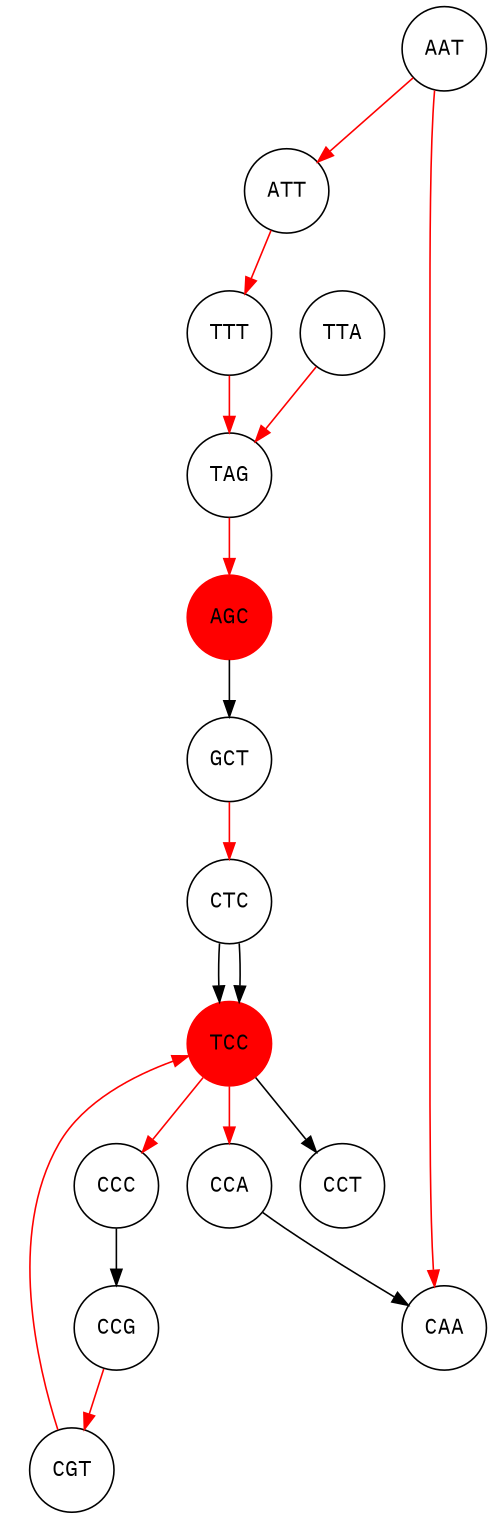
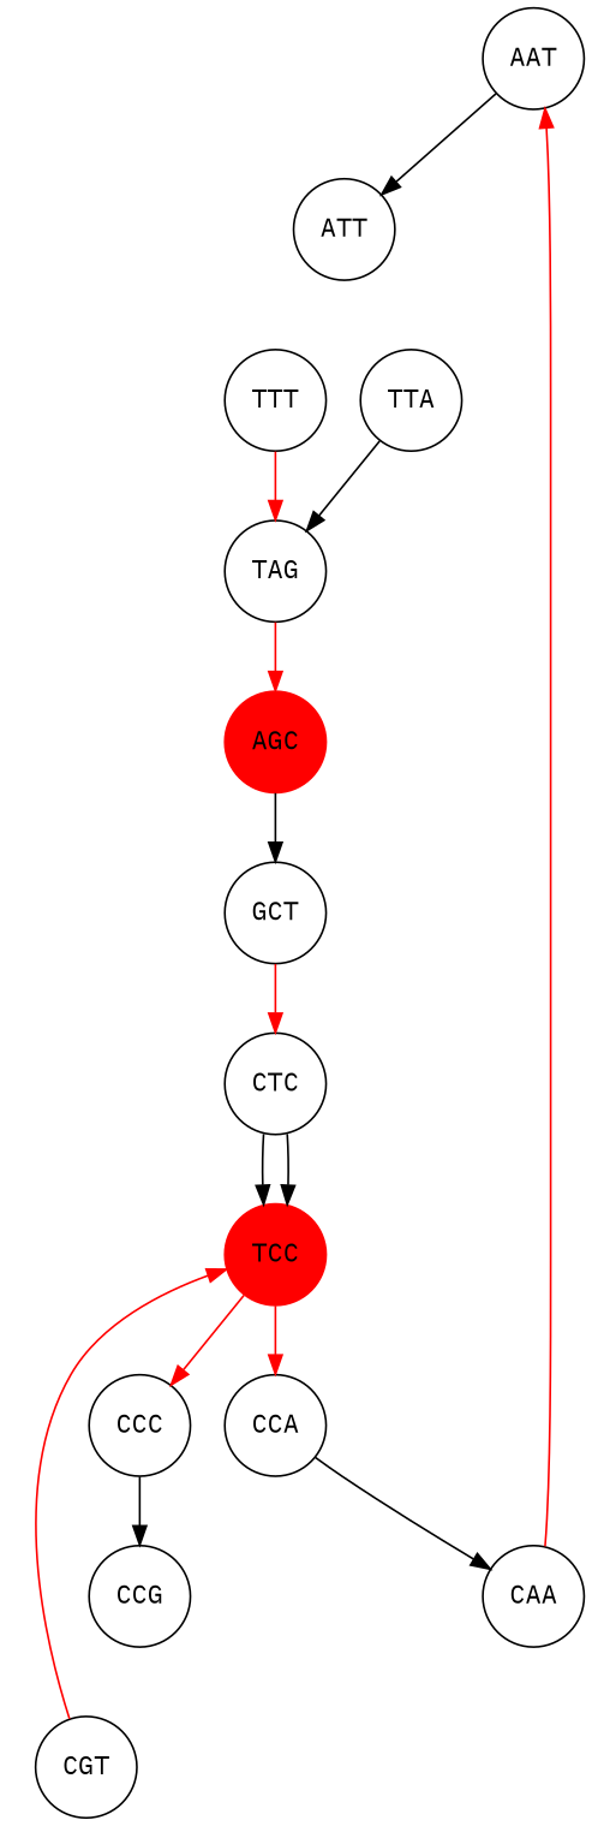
  digraph {
    constraint=false
    fontname="IBM Plex Mono"
    rankdir=TB
    node [fontname="IBM Plex Mono" shape=circle]
    edge [color=red fontname="IBM Plex Mono"]
    AAT
    ATT
    TTT
    AGC [color=red style=filled]
    GCT
    CTC
    TAG
    CAA
    CCA
    CCC
    CCG
    CGT
    TCC [color=red style=filled]
-   CCT
    TTA
-   AAT -> ATT
-   ATT -> TTT
+   AAT -> ATT [color=black]
    TTT -> TAG
    AGC -> GCT [color=""]
    GCT -> CTC
    CTC -> TCC [color=""]
    CTC -> TCC [color=""]
    TAG -> AGC
-   AAT -> CAA
+   CAA -> AAT
    CCA -> CAA [color=black]
    CCC -> CCG [color=black]
-   CCG -> CGT
    CGT -> TCC
    TCC -> CCA
    TCC -> CCC
-   TCC -> CCT [color=""]
-   TTA -> TAG
+   TTA -> TAG [color=black]
  }
